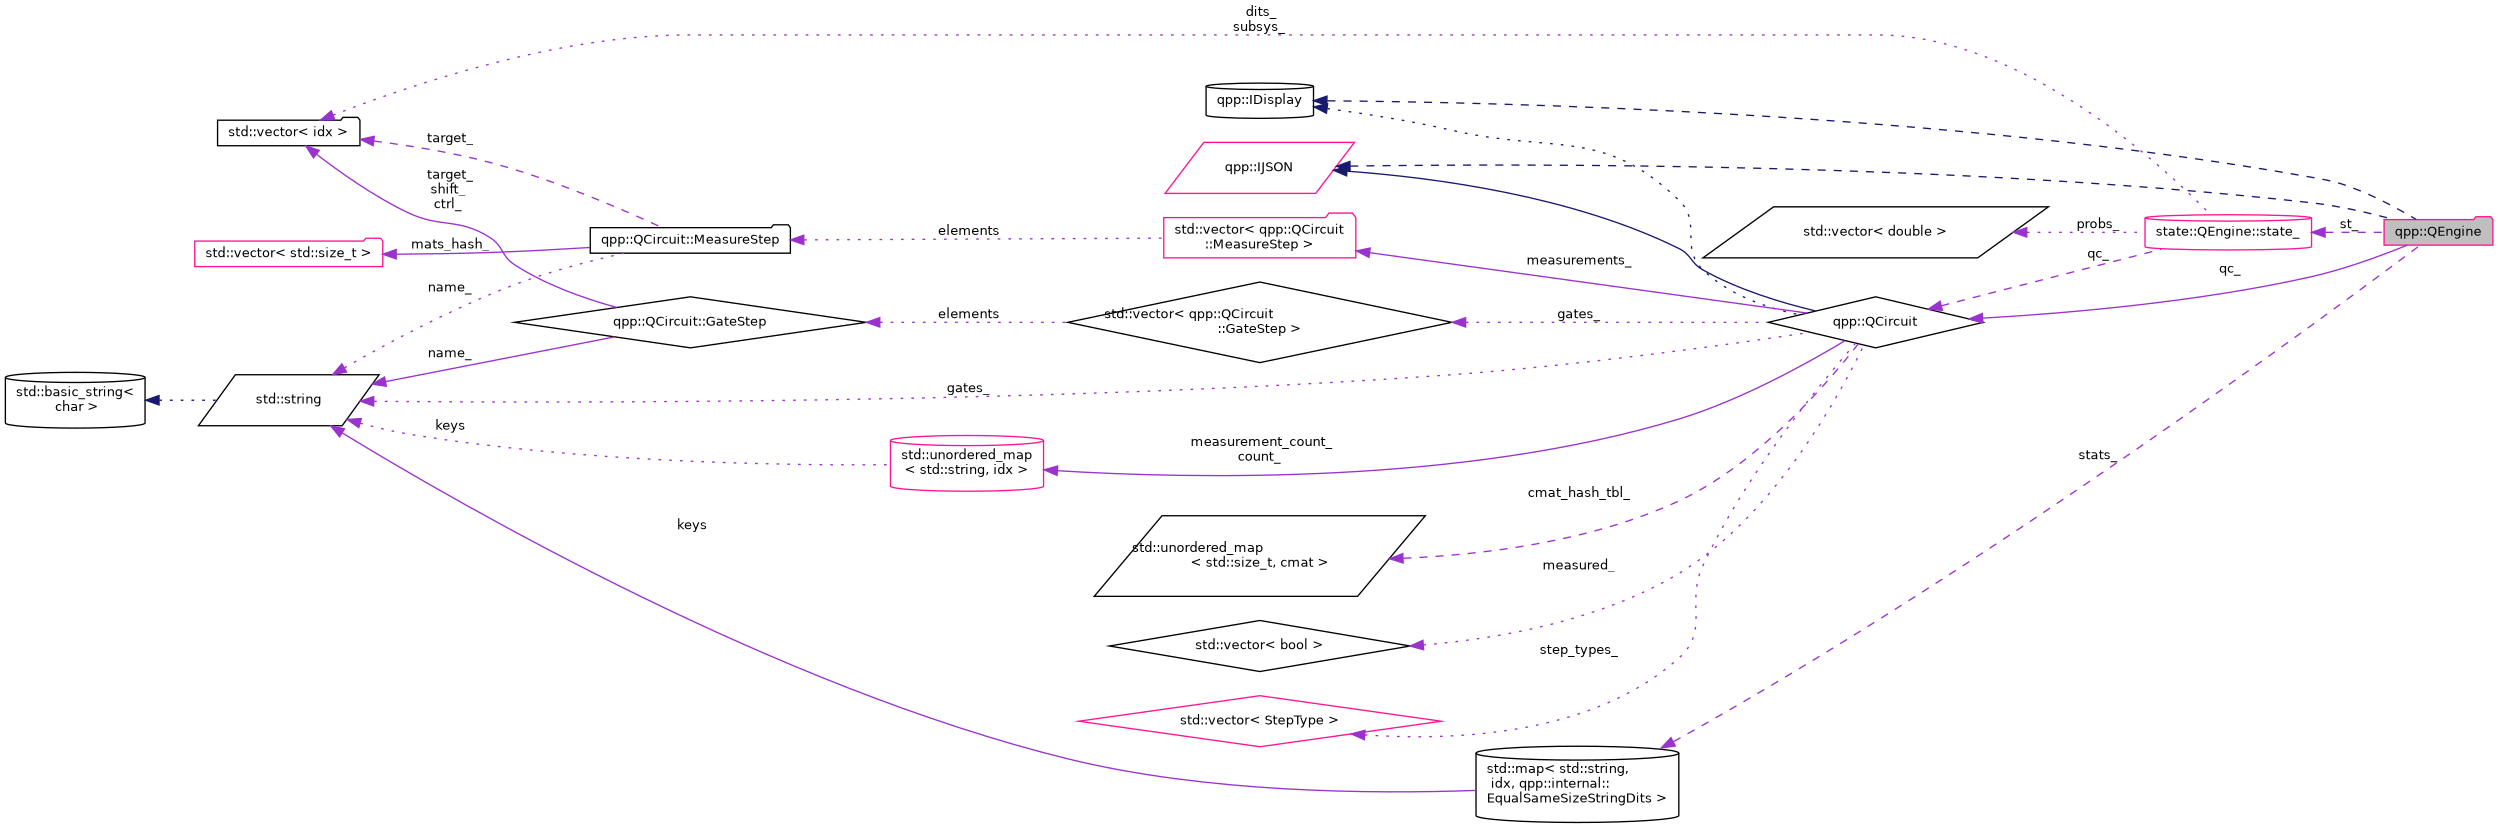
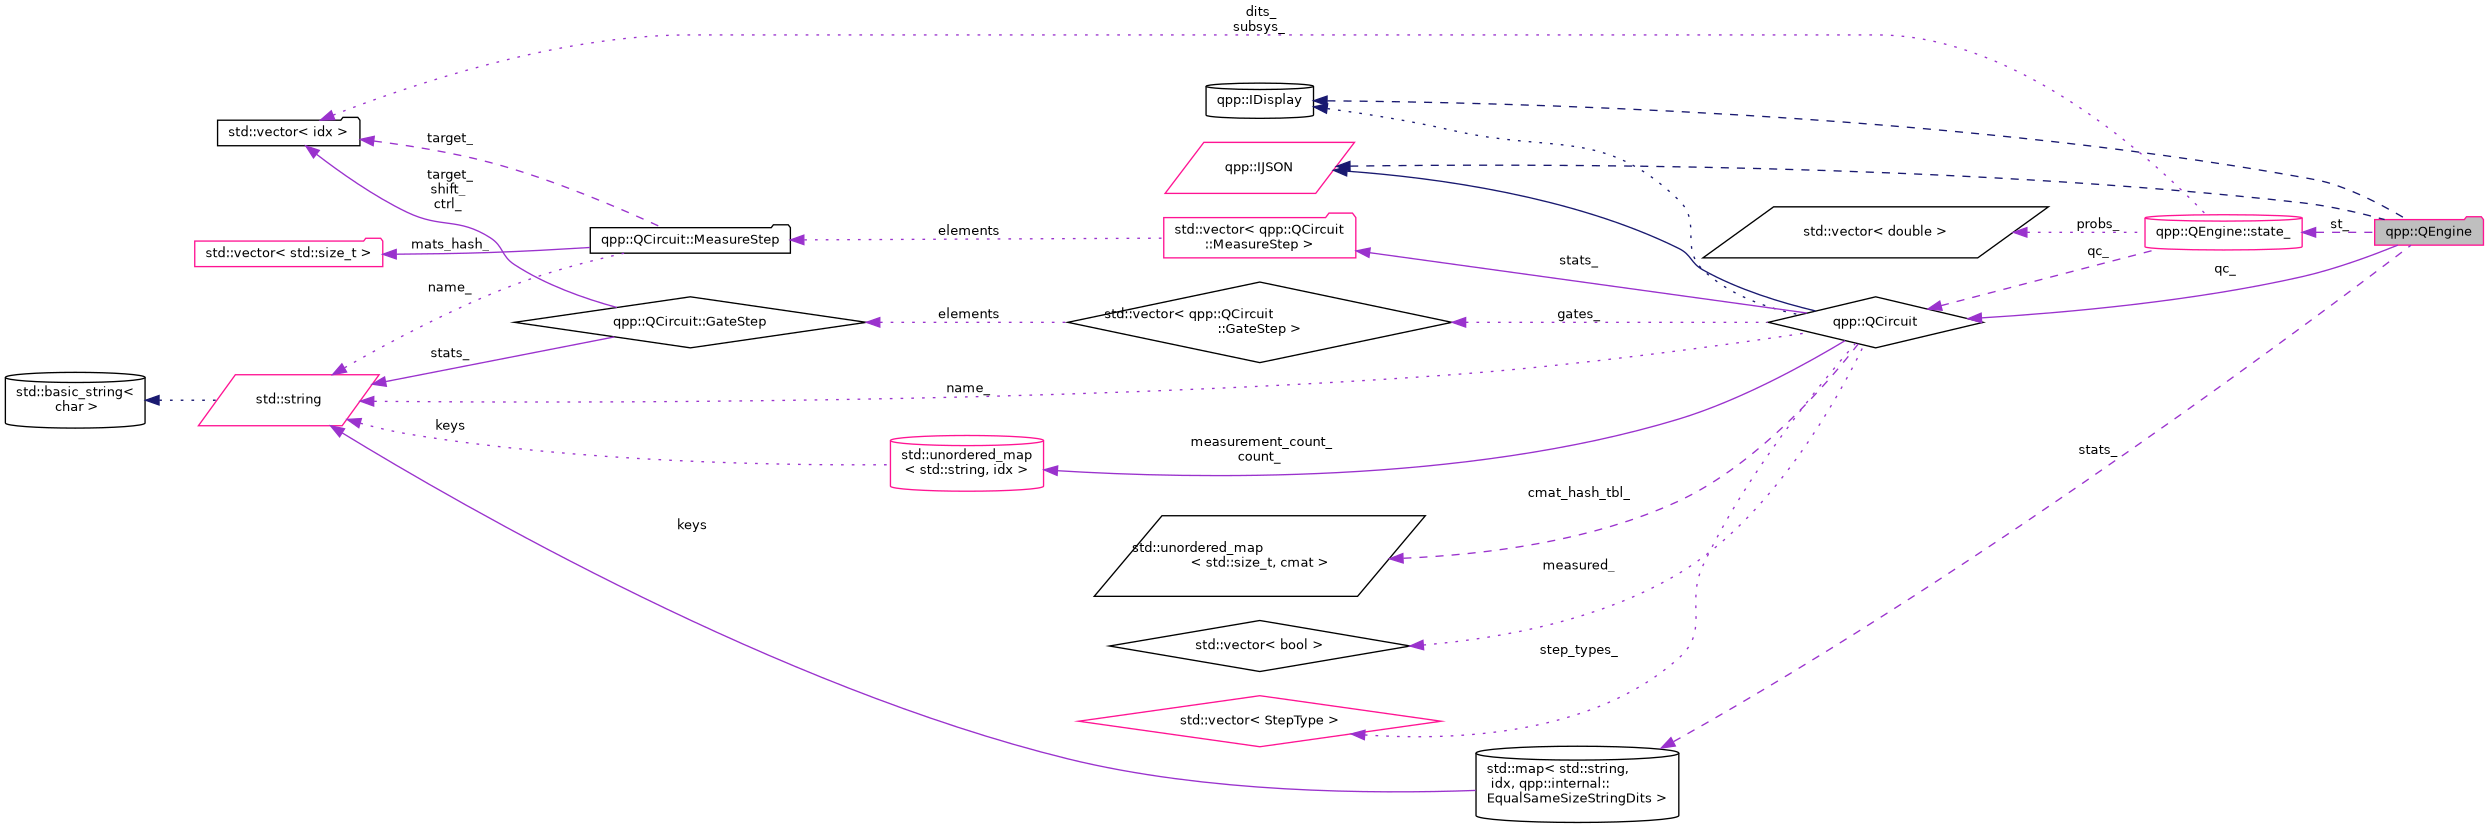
  digraph {
    rankdir=LR
    node [color=black fillcolor=white fontname=Helvetica fontsize=10 shape=folder style=filled]
    edge [color=darkorchid3 dir=back fontname=Helvetica fontsize=10 labelfontname=Helvetica labelfontsize=10 style=dotted]
    n1 [color=deeppink fillcolor=grey75 fontcolor=black height=0.2 label="qpp::QEngine" width=0.4]
    n2 [height=0.2 label="qpp::IDisplay" shape=cylinder width=0.4]
    n3 [height=0.2 label="qpp::QCircuit" shape=diamond width=0.4]
-   n4 [color=deeppink height=0.2 label="state::QEngine::state_" shape=cylinder width=0.4]
+   n4 [color=deeppink height=0.2 label="qpp::QEngine::state_" shape=cylinder width=0.4]
    n5 [color=deeppink height=0.2 label="qpp::IJSON" shape=parallelogram width=0.4]
    n6 [height=0.2 label="std::vector\< idx \>" width=0.4]
    n7 [height=0.2 label="qpp::QCircuit::MeasureStep" width=0.4]
    n8 [height=0.2 label="qpp::QCircuit::GateStep" shape=diamond width=0.4]
    n9 [color=deeppink height=0.2 label="std::vector\< qpp::QCircuit\l::MeasureStep \>" width=0.4]
    n10 [height=0.2 label="std::vector\< qpp::QCircuit\l::GateStep \>" shape=diamond width=0.4]
    n11 [color=deeppink height=0.2 label="std::unordered_map\l\< std::string, idx \>" shape=cylinder width=0.4]
-   n12 [height=0.2 label="std::string" shape=parallelogram width=0.4]
+   n12 [color=deeppink height=0.2 label="std::string" shape=parallelogram width=0.4]
    n13 [height=0.2 label="std::map\< std::string,\l idx, qpp::internal::\lEqualSameSizeStringDits \>" shape=cylinder width=0.4]
    n14 [height=0.2 label="std::basic_string\<\l char \>" shape=cylinder width=0.4]
    n15 [color=deeppink height=0.2 label="std::vector\< std::size_t \>" width=0.4]
    n16 [height=0.2 label="std::unordered_map\l\< std::size_t, cmat \>" shape=parallelogram width=0.4]
    n17 [height=0.2 label="std::vector\< bool \>" shape=diamond width=0.4]
    n18 [color=deeppink height=0.2 label="std::vector\< StepType \>" shape=diamond width=0.4]
    n19 [height=0.2 label="std::vector\< double \>" shape=parallelogram width=0.4]
    n2 -> n1 [color=midnightblue style=dashed]
    n2 -> n3 [color=midnightblue]
    n3 -> n1 [label=" qc_" style=solid]
    n3 -> n4 [label=" qc_" style=dashed]
    n4 -> n1 [label=" st_" style=dashed]
    n5 -> n1 [color=midnightblue style=dashed]
    n5 -> n3 [color=midnightblue style=solid]
    n6 -> n4 [label=" dits_\nsubsys_"]
    n6 -> n7 [label=" target_" style=dashed]
    n6 -> n8 [label=" target_\nshift_\nctrl_" style=solid]
    n7 -> n9 [label=" elements"]
    n8 -> n10 [label=" elements"]
-   n9 -> n3 [label=" measurements_" style=solid]
+   n9 -> n3 [label=" stats_" style=solid]
    n10 -> n3 [label=" gates_"]
    n11 -> n3 [label=" measurement_count_\ncount_" style=solid]
-   n12 -> n3 [label=" gates_"]
+   n12 -> n3 [label=" name_"]
    n12 -> n7 [label=" name_"]
-   n12 -> n8 [label=" name_" style=solid]
+   n12 -> n8 [label=" stats_" style=solid]
    n12 -> n11 [label=" keys"]
    n12 -> n13 [label=" keys" style=solid]
    n13 -> n1 [label=" stats_" style=dashed]
    n14 -> n12 [color=midnightblue]
    n15 -> n7 [label=" mats_hash_" style=solid]
    n16 -> n3 [label=" cmat_hash_tbl_" style=dashed]
    n17 -> n3 [label=" measured_"]
    n18 -> n3 [label=" step_types_"]
    n19 -> n4 [label=" probs_"]
  }
